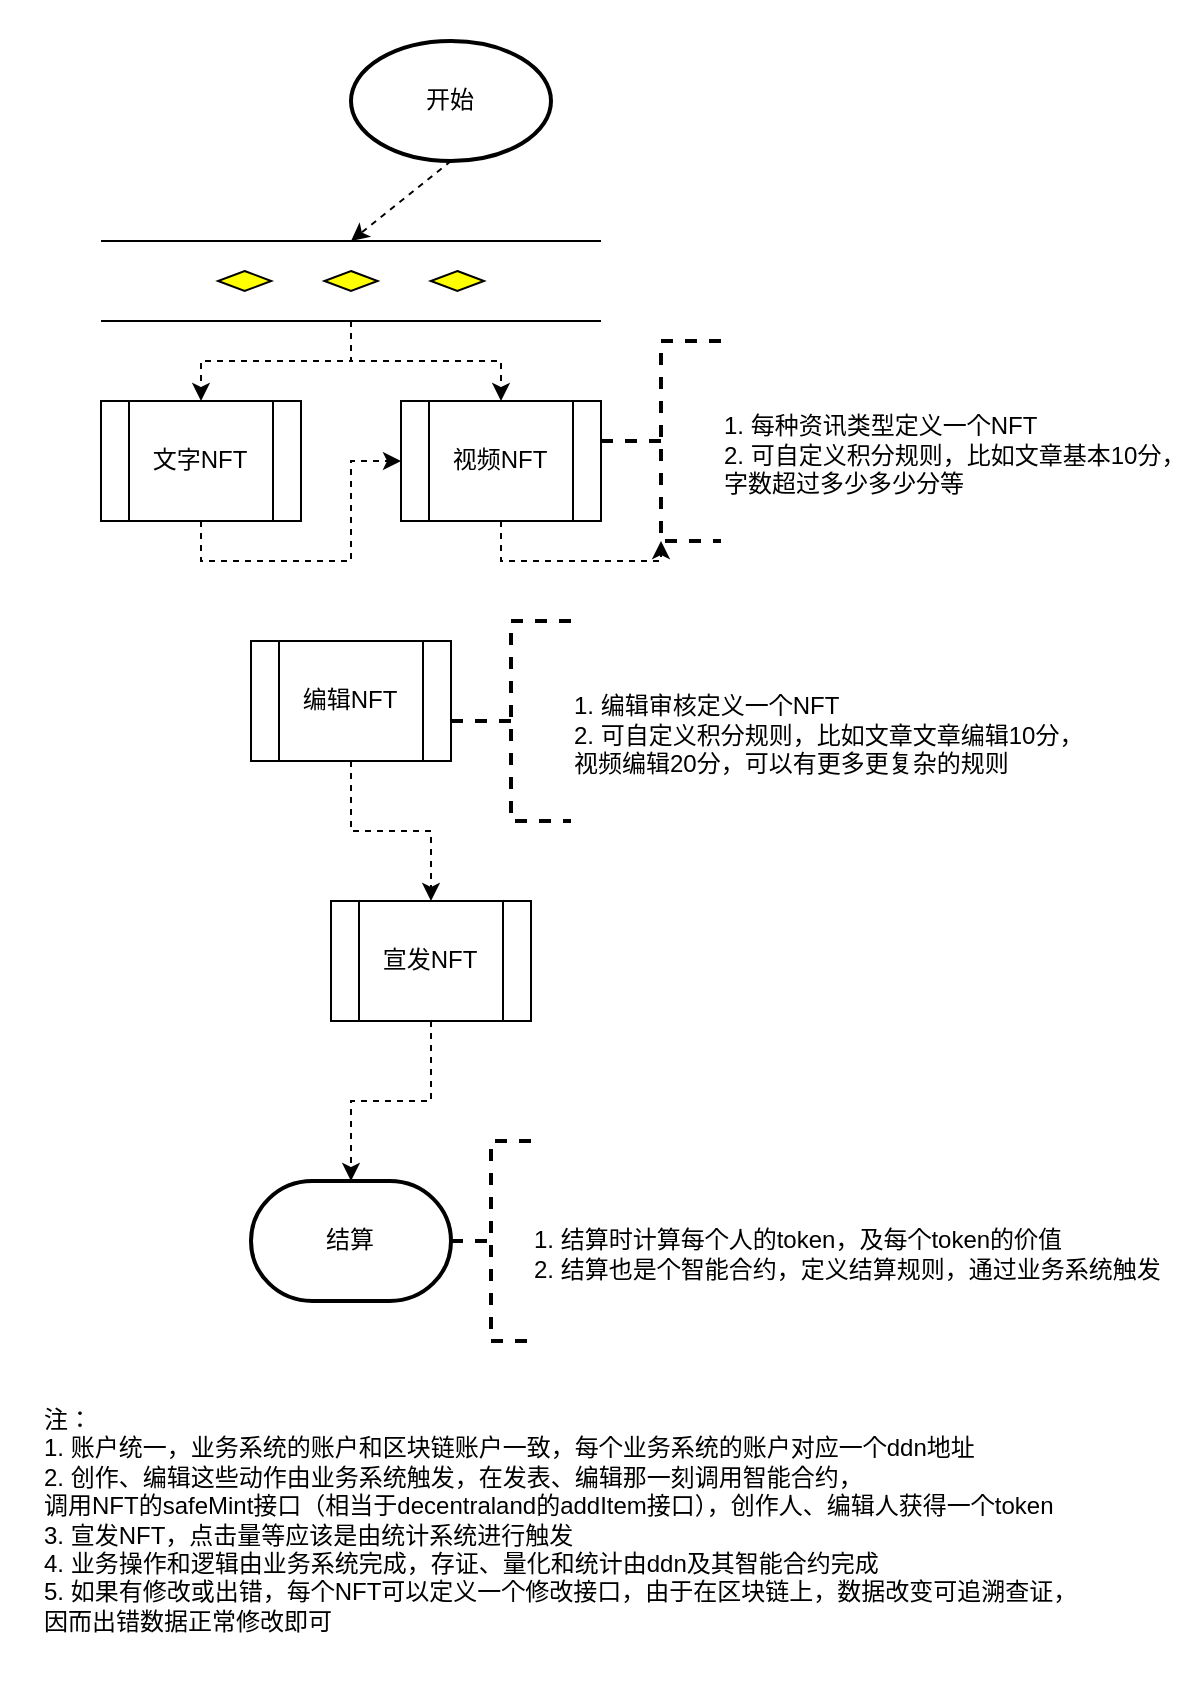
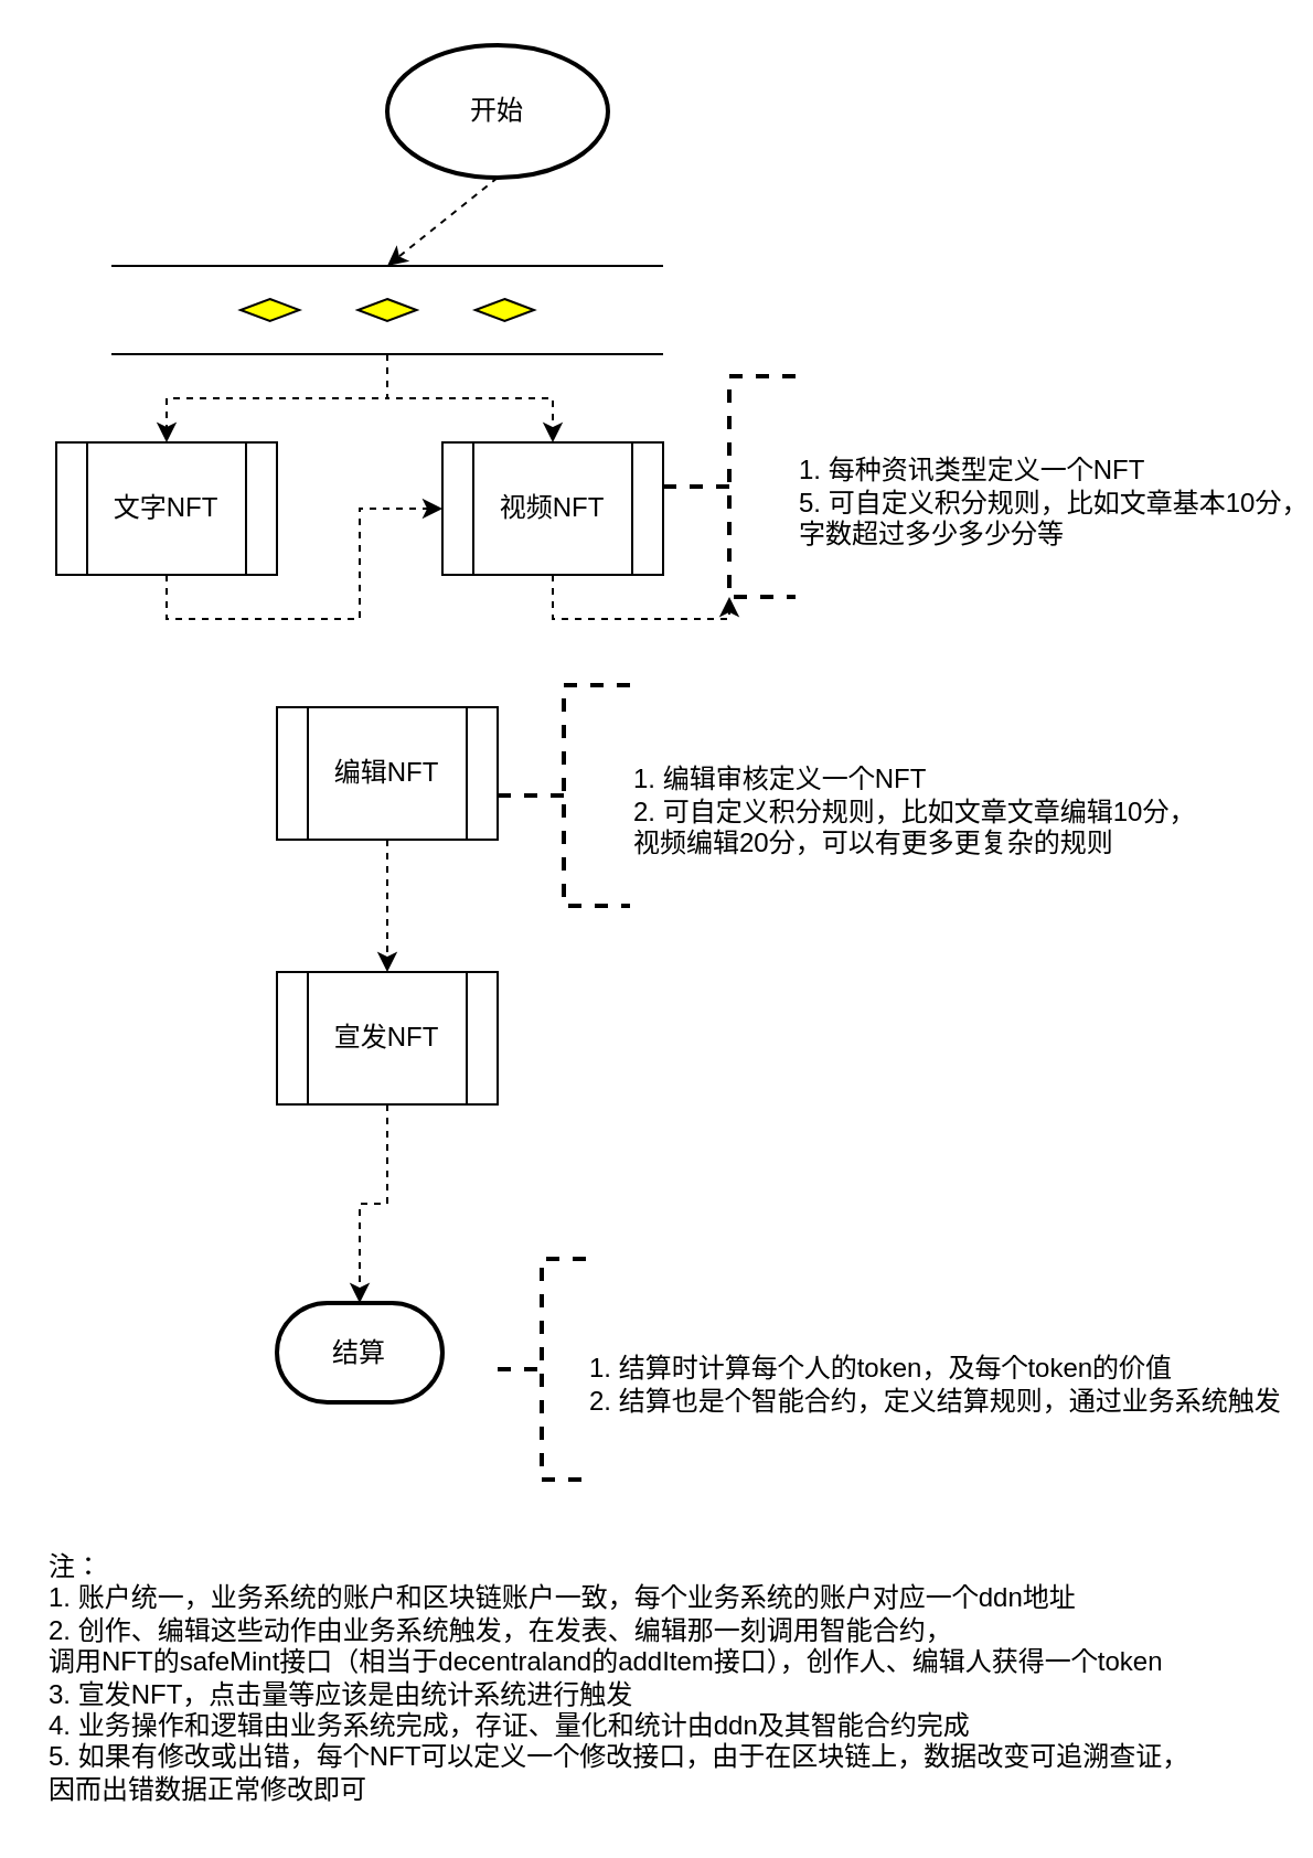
  <mxCell id="0" />
  <mxCell id="1" parent="0" />
  <mxCell id="2" style="edgeStyle=orthogonalEdgeStyle;rounded=0;orthogonalLoop=1;jettySize=auto;html=1;exitX=0.5;exitY=1;exitDx=0;exitDy=0;dashed=1;" parent="1" source="3" target="7" edge="1"><mxGeometry relative="1" as="geometry" /></mxCell>
- <mxCell id="3" value="文字NFT" style="verticalLabelPosition=middle;verticalAlign=middle;html=1;shape=process;whiteSpace=wrap;rounded=0;size=0.14;arcSize=6;labelPosition=center;align=center;" parent="1" vertex="1"><mxGeometry x="50" y="200" width="100" height="60" as="geometry" /></mxCell>
+ <mxCell id="3" value="文字NFT" style="verticalLabelPosition=middle;verticalAlign=middle;html=1;shape=process;whiteSpace=wrap;rounded=0;size=0.14;arcSize=6;labelPosition=center;align=center;" parent="1" vertex="1"><mxGeometry x="25" y="200" width="100" height="60" as="geometry" /></mxCell>
  <mxCell id="4" style="edgeStyle=none;rounded=0;orthogonalLoop=1;jettySize=auto;html=1;exitX=0.5;exitY=1;exitDx=0;exitDy=0;exitPerimeter=0;entryX=0.5;entryY=0;entryDx=0;entryDy=0;entryPerimeter=0;dashed=1;" parent="1" source="5" target="10" edge="1"><mxGeometry relative="1" as="geometry" /></mxCell>
  <mxCell id="5" value="开始" style="strokeWidth=2;html=1;shape=mxgraph.flowchart.start_1;whiteSpace=wrap;" parent="1" vertex="1"><mxGeometry x="175" y="20" width="100" height="60" as="geometry" /></mxCell>
  <mxCell id="6" style="edgeStyle=orthogonalEdgeStyle;rounded=0;orthogonalLoop=1;jettySize=auto;html=1;exitX=0.5;exitY=1;exitDx=0;exitDy=0;dashed=1;" parent="1" source="7" target="15" edge="1"><mxGeometry relative="1" as="geometry" /></mxCell>
  <mxCell id="7" value="视频NFT" style="verticalLabelPosition=middle;verticalAlign=middle;html=1;shape=process;whiteSpace=wrap;rounded=0;size=0.14;arcSize=6;labelPosition=center;align=center;" parent="1" vertex="1"><mxGeometry x="200" y="200" width="100" height="60" as="geometry" /></mxCell>
  <mxCell id="8" style="edgeStyle=orthogonalEdgeStyle;rounded=0;orthogonalLoop=1;jettySize=auto;html=1;exitX=0.5;exitY=1;exitDx=0;exitDy=0;exitPerimeter=0;entryX=0.5;entryY=0;entryDx=0;entryDy=0;dashed=1;" parent="1" source="10" target="3" edge="1"><mxGeometry relative="1" as="geometry" /></mxCell>
  <mxCell id="9" style="edgeStyle=orthogonalEdgeStyle;rounded=0;orthogonalLoop=1;jettySize=auto;html=1;exitX=0.5;exitY=1;exitDx=0;exitDy=0;exitPerimeter=0;entryX=0.5;entryY=0;entryDx=0;entryDy=0;dashed=1;" parent="1" source="10" target="7" edge="1"><mxGeometry relative="1" as="geometry" /></mxCell>
  <mxCell id="10" value="" style="verticalLabelPosition=bottom;verticalAlign=top;html=1;shape=mxgraph.flowchart.parallel_mode;pointerEvents=1;rounded=0;" parent="1" vertex="1"><mxGeometry x="50" y="120" width="250" height="40" as="geometry" /></mxCell>
  <mxCell id="11" style="edgeStyle=orthogonalEdgeStyle;rounded=0;orthogonalLoop=1;jettySize=auto;html=1;exitX=0.5;exitY=1;exitDx=0;exitDy=0;dashed=1;" parent="1" source="12" target="14" edge="1"><mxGeometry relative="1" as="geometry" /></mxCell>
  <mxCell id="12" value="编辑NFT" style="verticalLabelPosition=middle;verticalAlign=middle;html=1;shape=process;whiteSpace=wrap;rounded=0;size=0.14;arcSize=6;labelPosition=center;align=center;" parent="1" vertex="1"><mxGeometry x="125" y="320" width="100" height="60" as="geometry" /></mxCell>
  <mxCell id="13" style="edgeStyle=orthogonalEdgeStyle;rounded=0;orthogonalLoop=1;jettySize=auto;html=1;exitX=0.5;exitY=1;exitDx=0;exitDy=0;dashed=1;entryX=0.5;entryY=0;entryDx=0;entryDy=0;entryPerimeter=0;" parent="1" source="14" target="17" edge="1"><mxGeometry relative="1" as="geometry"><mxPoint x="175" y="550" as="targetPoint" /></mxGeometry></mxCell>
- <mxCell id="14" value="宣发NFT" style="verticalLabelPosition=middle;verticalAlign=middle;html=1;shape=process;whiteSpace=wrap;rounded=0;size=0.14;arcSize=6;labelPosition=center;align=center;" parent="1" vertex="1"><mxGeometry x="165" y="450" width="100" height="60" as="geometry" /></mxCell>
- <mxCell id="15" value="&lt;br&gt;&lt;div&gt;1. 每种资讯类型定义一个NFT&lt;/div&gt;&lt;div&gt;2. 可自定义积分规则，比如文章基本10分，&lt;/div&gt;&lt;div&gt;字数超过多少多少分等&lt;/div&gt;" style="strokeWidth=2;html=1;shape=mxgraph.flowchart.annotation_2;align=left;labelPosition=right;pointerEvents=1;rounded=0;dashed=1;" parent="1" vertex="1"><mxGeometry x="300" y="170" width="60" height="100" as="geometry" /></mxCell>
+ <mxCell id="14" value="宣发NFT" style="verticalLabelPosition=middle;verticalAlign=middle;html=1;shape=process;whiteSpace=wrap;rounded=0;size=0.14;arcSize=6;labelPosition=center;align=center;" parent="1" vertex="1"><mxGeometry x="125" y="440" width="100" height="60" as="geometry" /></mxCell>
+ <mxCell id="15" value="&lt;br&gt;&lt;div&gt;1. 每种资讯类型定义一个NFT&lt;/div&gt;&lt;div&gt;5. 可自定义积分规则，比如文章基本10分，&lt;/div&gt;&lt;div&gt;字数超过多少多少分等&lt;/div&gt;" style="strokeWidth=2;html=1;shape=mxgraph.flowchart.annotation_2;align=left;labelPosition=right;pointerEvents=1;rounded=0;dashed=1;" parent="1" vertex="1"><mxGeometry x="300" y="170" width="60" height="100" as="geometry" /></mxCell>
  <mxCell id="16" value="&lt;br&gt;&lt;div&gt;1. 编辑审核定义一个NFT&lt;/div&gt;&lt;div&gt;2. 可自定义积分规则，比如文章文章编辑10分，&lt;/div&gt;&lt;div&gt;视频编辑20分，可以有更多更复杂的规则&lt;/div&gt;" style="strokeWidth=2;html=1;shape=mxgraph.flowchart.annotation_2;align=left;labelPosition=right;pointerEvents=1;rounded=0;dashed=1;" parent="1" vertex="1"><mxGeometry x="225" y="310" width="60" height="100" as="geometry" /></mxCell>
- <mxCell id="17" value="结算" style="strokeWidth=2;html=1;shape=mxgraph.flowchart.terminator;whiteSpace=wrap;rounded=0;" parent="1" vertex="1"><mxGeometry x="125" y="590" width="100" height="60" as="geometry" /></mxCell>
+ <mxCell id="17" value="结算" style="strokeWidth=2;html=1;shape=mxgraph.flowchart.terminator;whiteSpace=wrap;rounded=0;" parent="1" vertex="1"><mxGeometry x="125" y="590" width="75" height="45" as="geometry" /></mxCell>
  <mxCell id="18" value="&lt;br&gt;&lt;div&gt;1. 结算时计算每个人的token，及每个token的价值&lt;/div&gt;&lt;div&gt;2. 结算也是个智能合约，定义结算规则，通过业务系统触发&lt;/div&gt;" style="strokeWidth=2;html=1;shape=mxgraph.flowchart.annotation_2;align=left;labelPosition=right;pointerEvents=1;rounded=0;dashed=1;" parent="1" vertex="1"><mxGeometry x="225" y="570" width="40" height="100" as="geometry" /></mxCell>
  <mxCell id="19" value="注：&lt;br&gt;1. 账户统一，业务系统的账户和区块链账户一致，每个业务系统的账户对应一个ddn地址&lt;br&gt;2. 创作、编辑这些动作由业务系统触发，在发表、编辑那一刻调用智能合约，&lt;br&gt;调用NFT的safeMint接口（相当于decentraland的addItem接口），创作人、编辑人获得一个token&lt;br&gt;3. 宣发NFT，点击量等应该是由统计系统进行触发&lt;br&gt;4. 业务操作和逻辑由业务系统完成，存证、量化和统计由ddn及其智能合约完成&lt;br&gt;5. 如果有修改或出错，每个NFT可以定义一个修改接口，由于在区块链上，数据改变可追溯查证，&lt;br&gt;因而出错数据正常修改即可" style="text;html=1;align=left;verticalAlign=middle;resizable=0;points=[];autosize=1;strokeColor=none;" parent="1" vertex="1"><mxGeometry x="20" y="700" width="530" height="120" as="geometry" /></mxCell>
